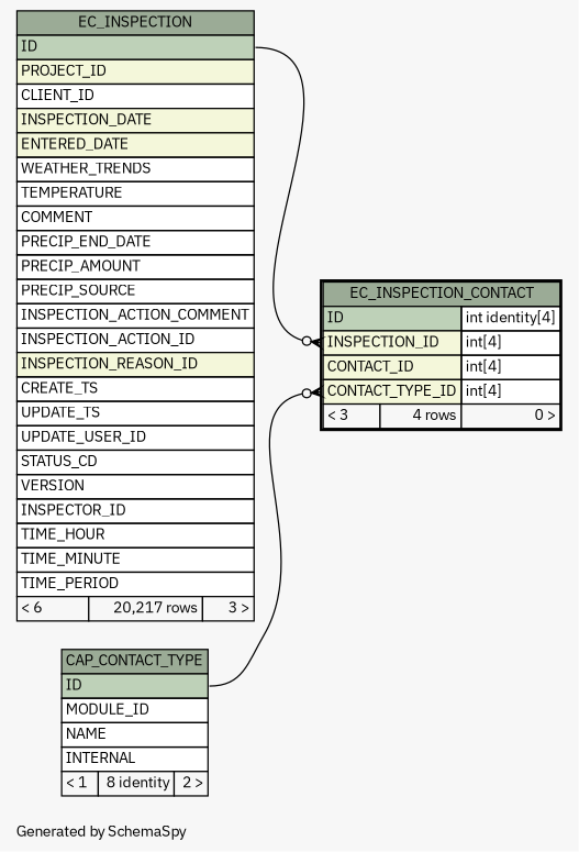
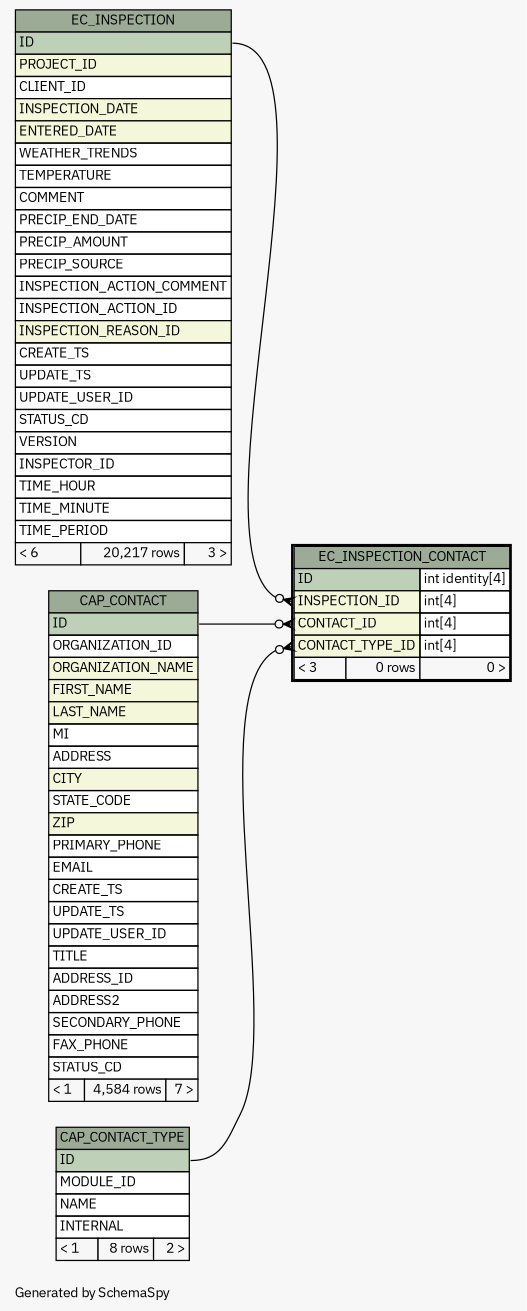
  digraph {
    bgcolor="#f7f7f7"
    fontname="IBM Plex Sans"
    fontsize=11
    label="\nGenerated by SchemaSpy"
    labeljust=l
    nodesep=0.18
    rankdir=RL
    ranksep=0.46
    node [fontname="IBM Plex Sans" fontsize=11 shape=plaintext]
    edge [arrowhead=none arrowsize=0.8 arrowtail=crowodot dir=back fontname="IBM Plex Sans" headport="ID:e"]
    n1 [label=<     <TABLE BORDER="0" CELLBORDER="1" CELLSPACING="0" BGCOLOR="#ffffff">       <TR><TD COLSPAN="3" BGCOLOR="#9bab96" ALIGN="CENTER">EC_INSPECTION</TD></TR>       <TR><TD PORT="ID" COLSPAN="3" BGCOLOR="#bed1b8" ALIGN="LEFT">ID</TD></TR>       <TR><TD PORT="PROJECT_ID" COLSPAN="3" BGCOLOR="#f4f7da" ALIGN="LEFT">PROJECT_ID</TD></TR>       <TR><TD PORT="CLIENT_ID" COLSPAN="3" ALIGN="LEFT">CLIENT_ID</TD></TR>       <TR><TD PORT="INSPECTION_DATE" COLSPAN="3" BGCOLOR="#f4f7da" ALIGN="LEFT">INSPECTION_DATE</TD></TR>       <TR><TD PORT="ENTERED_DATE" COLSPAN="3" BGCOLOR="#f4f7da" ALIGN="LEFT">ENTERED_DATE</TD></TR>       <TR><TD PORT="WEATHER_TRENDS" COLSPAN="3" ALIGN="LEFT">WEATHER_TRENDS</TD></TR>       <TR><TD PORT="TEMPERATURE" COLSPAN="3" ALIGN="LEFT">TEMPERATURE</TD></TR>       <TR><TD PORT="COMMENT" COLSPAN="3" ALIGN="LEFT">COMMENT</TD></TR>       <TR><TD PORT="PRECIP_END_DATE" COLSPAN="3" ALIGN="LEFT">PRECIP_END_DATE</TD></TR>       <TR><TD PORT="PRECIP_AMOUNT" COLSPAN="3" ALIGN="LEFT">PRECIP_AMOUNT</TD></TR>       <TR><TD PORT="PRECIP_SOURCE" COLSPAN="3" ALIGN="LEFT">PRECIP_SOURCE</TD></TR>       <TR><TD PORT="INSPECTION_ACTION_COMMENT" COLSPAN="3" ALIGN="LEFT">INSPECTION_ACTION_COMMENT</TD></TR>       <TR><TD PORT="INSPECTION_ACTION_ID" COLSPAN="3" ALIGN="LEFT">INSPECTION_ACTION_ID</TD></TR>       <TR><TD PORT="INSPECTION_REASON_ID" COLSPAN="3" BGCOLOR="#f4f7da" ALIGN="LEFT">INSPECTION_REASON_ID</TD></TR>       <TR><TD PORT="CREATE_TS" COLSPAN="3" ALIGN="LEFT">CREATE_TS</TD></TR>       <TR><TD PORT="UPDATE_TS" COLSPAN="3" ALIGN="LEFT">UPDATE_TS</TD></TR>       <TR><TD PORT="UPDATE_USER_ID" COLSPAN="3" ALIGN="LEFT">UPDATE_USER_ID</TD></TR>       <TR><TD PORT="STATUS_CD" COLSPAN="3" ALIGN="LEFT">STATUS_CD</TD></TR>       <TR><TD PORT="VERSION" COLSPAN="3" ALIGN="LEFT">VERSION</TD></TR>       <TR><TD PORT="INSPECTOR_ID" COLSPAN="3" ALIGN="LEFT">INSPECTOR_ID</TD></TR>       <TR><TD PORT="TIME_HOUR" COLSPAN="3" ALIGN="LEFT">TIME_HOUR</TD></TR>       <TR><TD PORT="TIME_MINUTE" COLSPAN="3" ALIGN="LEFT">TIME_MINUTE</TD></TR>       <TR><TD PORT="TIME_PERIOD" COLSPAN="3" ALIGN="LEFT">TIME_PERIOD</TD></TR>       <TR><TD ALIGN="LEFT" BGCOLOR="#f7f7f7">&lt; 6</TD><TD ALIGN="RIGHT" BGCOLOR="#f7f7f7">20,217 rows</TD><TD ALIGN="RIGHT" BGCOLOR="#f7f7f7">3 &gt;</TD></TR>     </TABLE>>]
-   n3 [label=<     <TABLE BORDER="2" CELLBORDER="1" CELLSPACING="0" BGCOLOR="#ffffff">       <TR><TD COLSPAN="3" BGCOLOR="#9bab96" ALIGN="CENTER">EC_INSPECTION_CONTACT</TD></TR>       <TR><TD PORT="ID" COLSPAN="2" BGCOLOR="#bed1b8" ALIGN="LEFT">ID</TD><TD PORT="ID.type" ALIGN="LEFT">int identity[4]</TD></TR>       <TR><TD PORT="INSPECTION_ID" COLSPAN="2" BGCOLOR="#f4f7da" ALIGN="LEFT">INSPECTION_ID</TD><TD PORT="INSPECTION_ID.type" ALIGN="LEFT">int[4]</TD></TR>       <TR><TD PORT="CONTACT_ID" COLSPAN="2" BGCOLOR="#f4f7da" ALIGN="LEFT">CONTACT_ID</TD><TD PORT="CONTACT_ID.type" ALIGN="LEFT">int[4]</TD></TR>       <TR><TD PORT="CONTACT_TYPE_ID" COLSPAN="2" BGCOLOR="#f4f7da" ALIGN="LEFT">CONTACT_TYPE_ID</TD><TD PORT="CONTACT_TYPE_ID.type" ALIGN="LEFT">int[4]</TD></TR>       <TR><TD ALIGN="LEFT" BGCOLOR="#f7f7f7">&lt; 3</TD><TD ALIGN="RIGHT" BGCOLOR="#f7f7f7">4 rows</TD><TD ALIGN="RIGHT" BGCOLOR="#f7f7f7">0 &gt;</TD></TR>     </TABLE>>]
-   n4 [label=<     <TABLE BORDER="0" CELLBORDER="1" CELLSPACING="0" BGCOLOR="#ffffff">       <TR><TD COLSPAN="3" BGCOLOR="#9bab96" ALIGN="CENTER">CAP_CONTACT_TYPE</TD></TR>       <TR><TD PORT="ID" COLSPAN="3" BGCOLOR="#bed1b8" ALIGN="LEFT">ID</TD></TR>       <TR><TD PORT="MODULE_ID" COLSPAN="3" ALIGN="LEFT">MODULE_ID</TD></TR>       <TR><TD PORT="NAME" COLSPAN="3" ALIGN="LEFT">NAME</TD></TR>       <TR><TD PORT="INTERNAL" COLSPAN="3" ALIGN="LEFT">INTERNAL</TD></TR>       <TR><TD ALIGN="LEFT" BGCOLOR="#f7f7f7">&lt; 1</TD><TD ALIGN="RIGHT" BGCOLOR="#f7f7f7">8 identity</TD><TD ALIGN="RIGHT" BGCOLOR="#f7f7f7">2 &gt;</TD></TR>     </TABLE>>]
+   n2 [label=<     <TABLE BORDER="0" CELLBORDER="1" CELLSPACING="0" BGCOLOR="#ffffff">       <TR><TD COLSPAN="3" BGCOLOR="#9bab96" ALIGN="CENTER">CAP_CONTACT</TD></TR>       <TR><TD PORT="ID" COLSPAN="3" BGCOLOR="#bed1b8" ALIGN="LEFT">ID</TD></TR>       <TR><TD PORT="ORGANIZATION_ID" COLSPAN="3" ALIGN="LEFT">ORGANIZATION_ID</TD></TR>       <TR><TD PORT="ORGANIZATION_NAME" COLSPAN="3" BGCOLOR="#f4f7da" ALIGN="LEFT">ORGANIZATION_NAME</TD></TR>       <TR><TD PORT="FIRST_NAME" COLSPAN="3" BGCOLOR="#f4f7da" ALIGN="LEFT">FIRST_NAME</TD></TR>       <TR><TD PORT="LAST_NAME" COLSPAN="3" BGCOLOR="#f4f7da" ALIGN="LEFT">LAST_NAME</TD></TR>       <TR><TD PORT="MI" COLSPAN="3" ALIGN="LEFT">MI</TD></TR>       <TR><TD PORT="ADDRESS" COLSPAN="3" ALIGN="LEFT">ADDRESS</TD></TR>       <TR><TD PORT="CITY" COLSPAN="3" BGCOLOR="#f4f7da" ALIGN="LEFT">CITY</TD></TR>       <TR><TD PORT="STATE_CODE" COLSPAN="3" ALIGN="LEFT">STATE_CODE</TD></TR>       <TR><TD PORT="ZIP" COLSPAN="3" BGCOLOR="#f4f7da" ALIGN="LEFT">ZIP</TD></TR>       <TR><TD PORT="PRIMARY_PHONE" COLSPAN="3" ALIGN="LEFT">PRIMARY_PHONE</TD></TR>       <TR><TD PORT="EMAIL" COLSPAN="3" ALIGN="LEFT">EMAIL</TD></TR>       <TR><TD PORT="CREATE_TS" COLSPAN="3" ALIGN="LEFT">CREATE_TS</TD></TR>       <TR><TD PORT="UPDATE_TS" COLSPAN="3" ALIGN="LEFT">UPDATE_TS</TD></TR>       <TR><TD PORT="UPDATE_USER_ID" COLSPAN="3" ALIGN="LEFT">UPDATE_USER_ID</TD></TR>       <TR><TD PORT="TITLE" COLSPAN="3" ALIGN="LEFT">TITLE</TD></TR>       <TR><TD PORT="ADDRESS_ID" COLSPAN="3" ALIGN="LEFT">ADDRESS_ID</TD></TR>       <TR><TD PORT="ADDRESS2" COLSPAN="3" ALIGN="LEFT">ADDRESS2</TD></TR>       <TR><TD PORT="SECONDARY_PHONE" COLSPAN="3" ALIGN="LEFT">SECONDARY_PHONE</TD></TR>       <TR><TD PORT="FAX_PHONE" COLSPAN="3" ALIGN="LEFT">FAX_PHONE</TD></TR>       <TR><TD PORT="STATUS_CD" COLSPAN="3" ALIGN="LEFT">STATUS_CD</TD></TR>       <TR><TD ALIGN="LEFT" BGCOLOR="#f7f7f7">&lt; 1</TD><TD ALIGN="RIGHT" BGCOLOR="#f7f7f7">4,584 rows</TD><TD ALIGN="RIGHT" BGCOLOR="#f7f7f7">7 &gt;</TD></TR>     </TABLE>>]
+   n3 [label=<     <TABLE BORDER="2" CELLBORDER="1" CELLSPACING="0" BGCOLOR="#ffffff">       <TR><TD COLSPAN="3" BGCOLOR="#9bab96" ALIGN="CENTER">EC_INSPECTION_CONTACT</TD></TR>       <TR><TD PORT="ID" COLSPAN="2" BGCOLOR="#bed1b8" ALIGN="LEFT">ID</TD><TD PORT="ID.type" ALIGN="LEFT">int identity[4]</TD></TR>       <TR><TD PORT="INSPECTION_ID" COLSPAN="2" BGCOLOR="#f4f7da" ALIGN="LEFT">INSPECTION_ID</TD><TD PORT="INSPECTION_ID.type" ALIGN="LEFT">int[4]</TD></TR>       <TR><TD PORT="CONTACT_ID" COLSPAN="2" BGCOLOR="#f4f7da" ALIGN="LEFT">CONTACT_ID</TD><TD PORT="CONTACT_ID.type" ALIGN="LEFT">int[4]</TD></TR>       <TR><TD PORT="CONTACT_TYPE_ID" COLSPAN="2" BGCOLOR="#f4f7da" ALIGN="LEFT">CONTACT_TYPE_ID</TD><TD PORT="CONTACT_TYPE_ID.type" ALIGN="LEFT">int[4]</TD></TR>       <TR><TD ALIGN="LEFT" BGCOLOR="#f7f7f7">&lt; 3</TD><TD ALIGN="RIGHT" BGCOLOR="#f7f7f7">0 rows</TD><TD ALIGN="RIGHT" BGCOLOR="#f7f7f7">0 &gt;</TD></TR>     </TABLE>>]
+   n4 [label=<     <TABLE BORDER="0" CELLBORDER="1" CELLSPACING="0" BGCOLOR="#ffffff">       <TR><TD COLSPAN="3" BGCOLOR="#9bab96" ALIGN="CENTER">CAP_CONTACT_TYPE</TD></TR>       <TR><TD PORT="ID" COLSPAN="3" BGCOLOR="#bed1b8" ALIGN="LEFT">ID</TD></TR>       <TR><TD PORT="MODULE_ID" COLSPAN="3" ALIGN="LEFT">MODULE_ID</TD></TR>       <TR><TD PORT="NAME" COLSPAN="3" ALIGN="LEFT">NAME</TD></TR>       <TR><TD PORT="INTERNAL" COLSPAN="3" ALIGN="LEFT">INTERNAL</TD></TR>       <TR><TD ALIGN="LEFT" BGCOLOR="#f7f7f7">&lt; 1</TD><TD ALIGN="RIGHT" BGCOLOR="#f7f7f7">8 rows</TD><TD ALIGN="RIGHT" BGCOLOR="#f7f7f7">2 &gt;</TD></TR>     </TABLE>>]
    n3 -> n1 [tailport="INSPECTION_ID:w"]
+   n3 -> n2 [tailport="CONTACT_ID:w"]
    n3 -> n4 [tailport="CONTACT_TYPE_ID:w"]
  }
